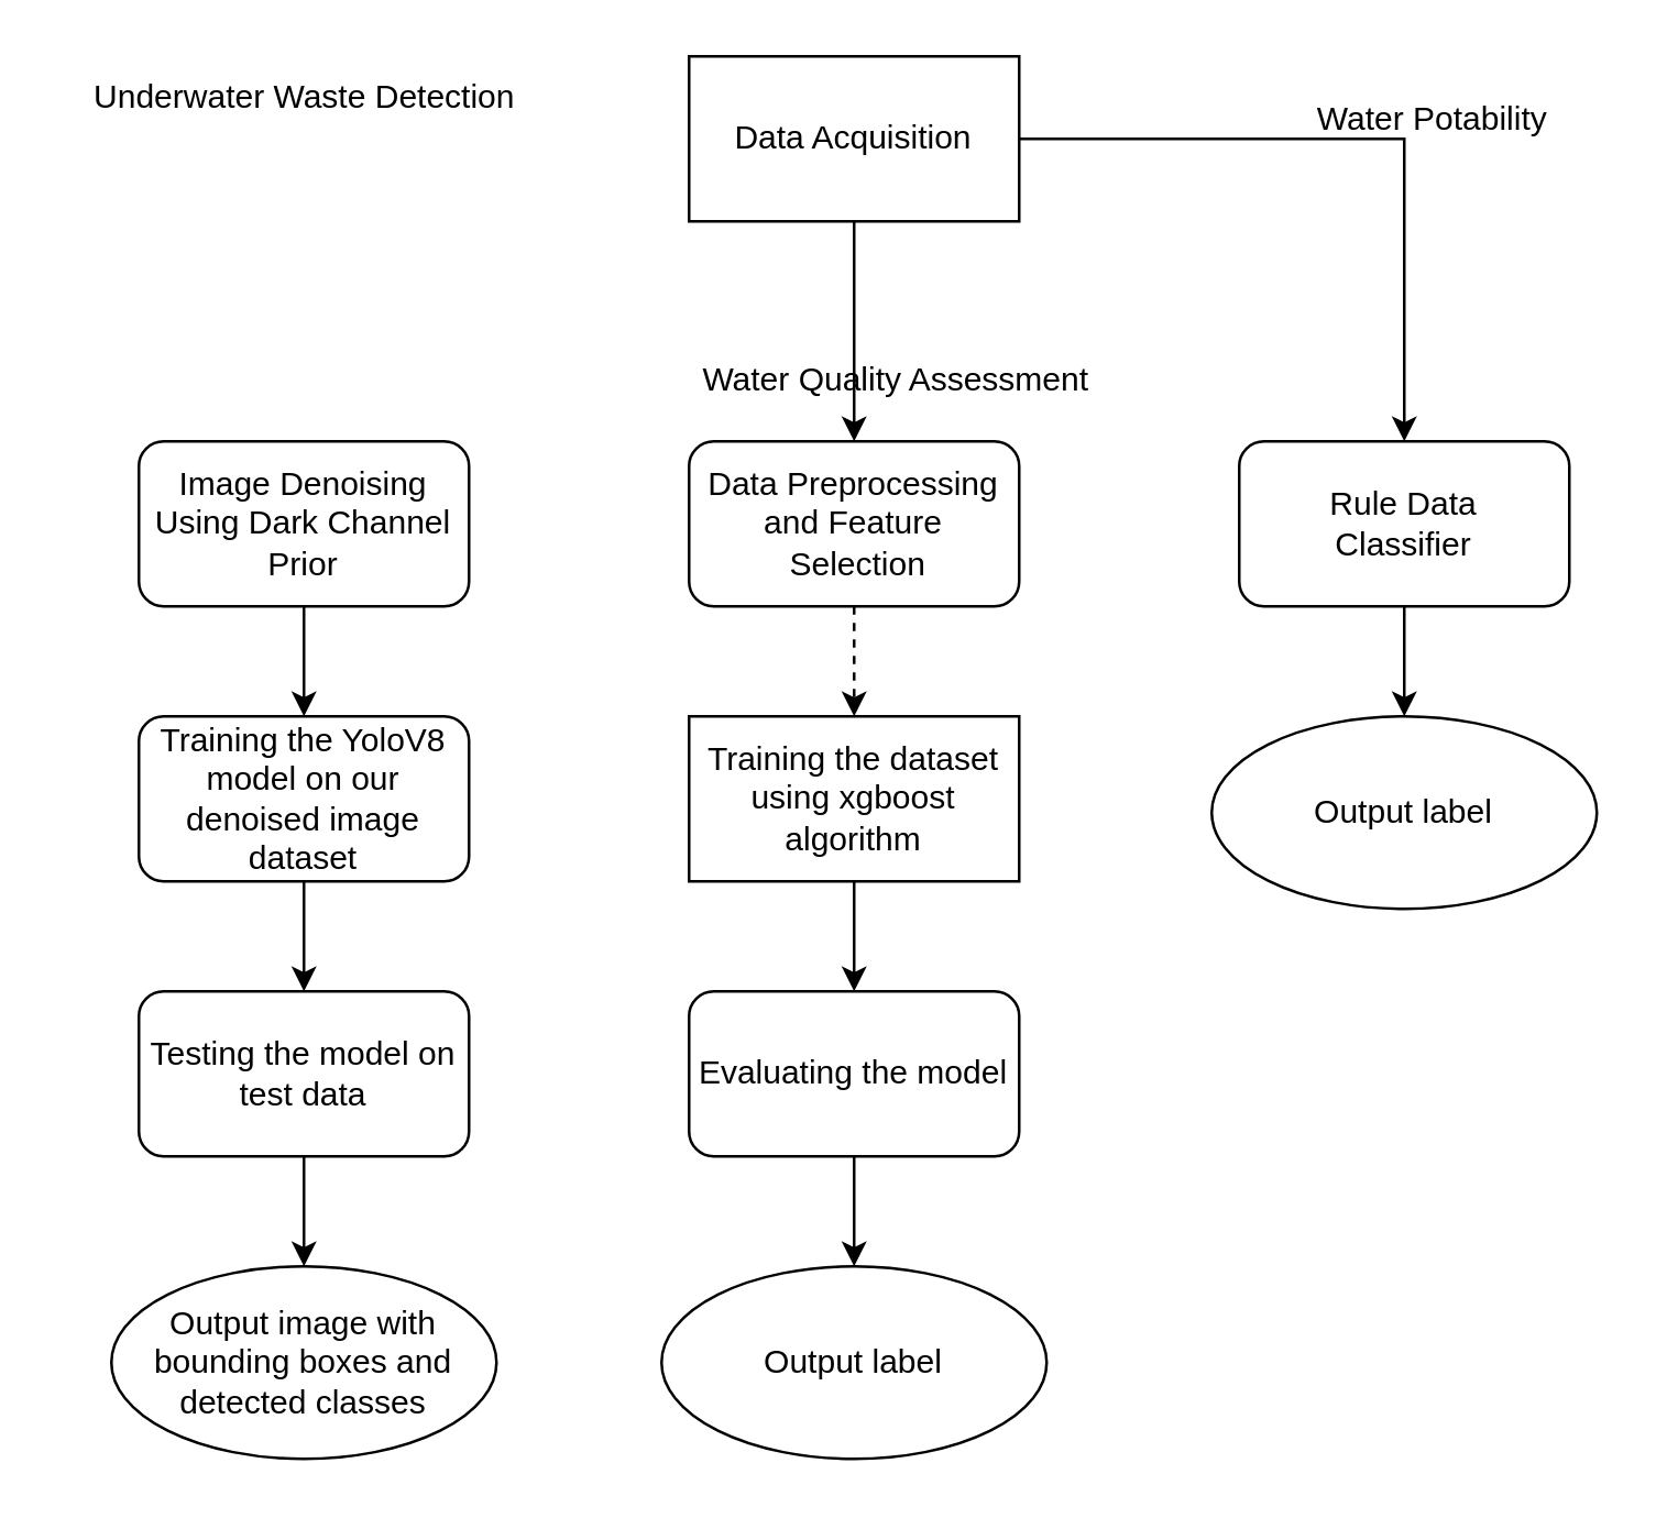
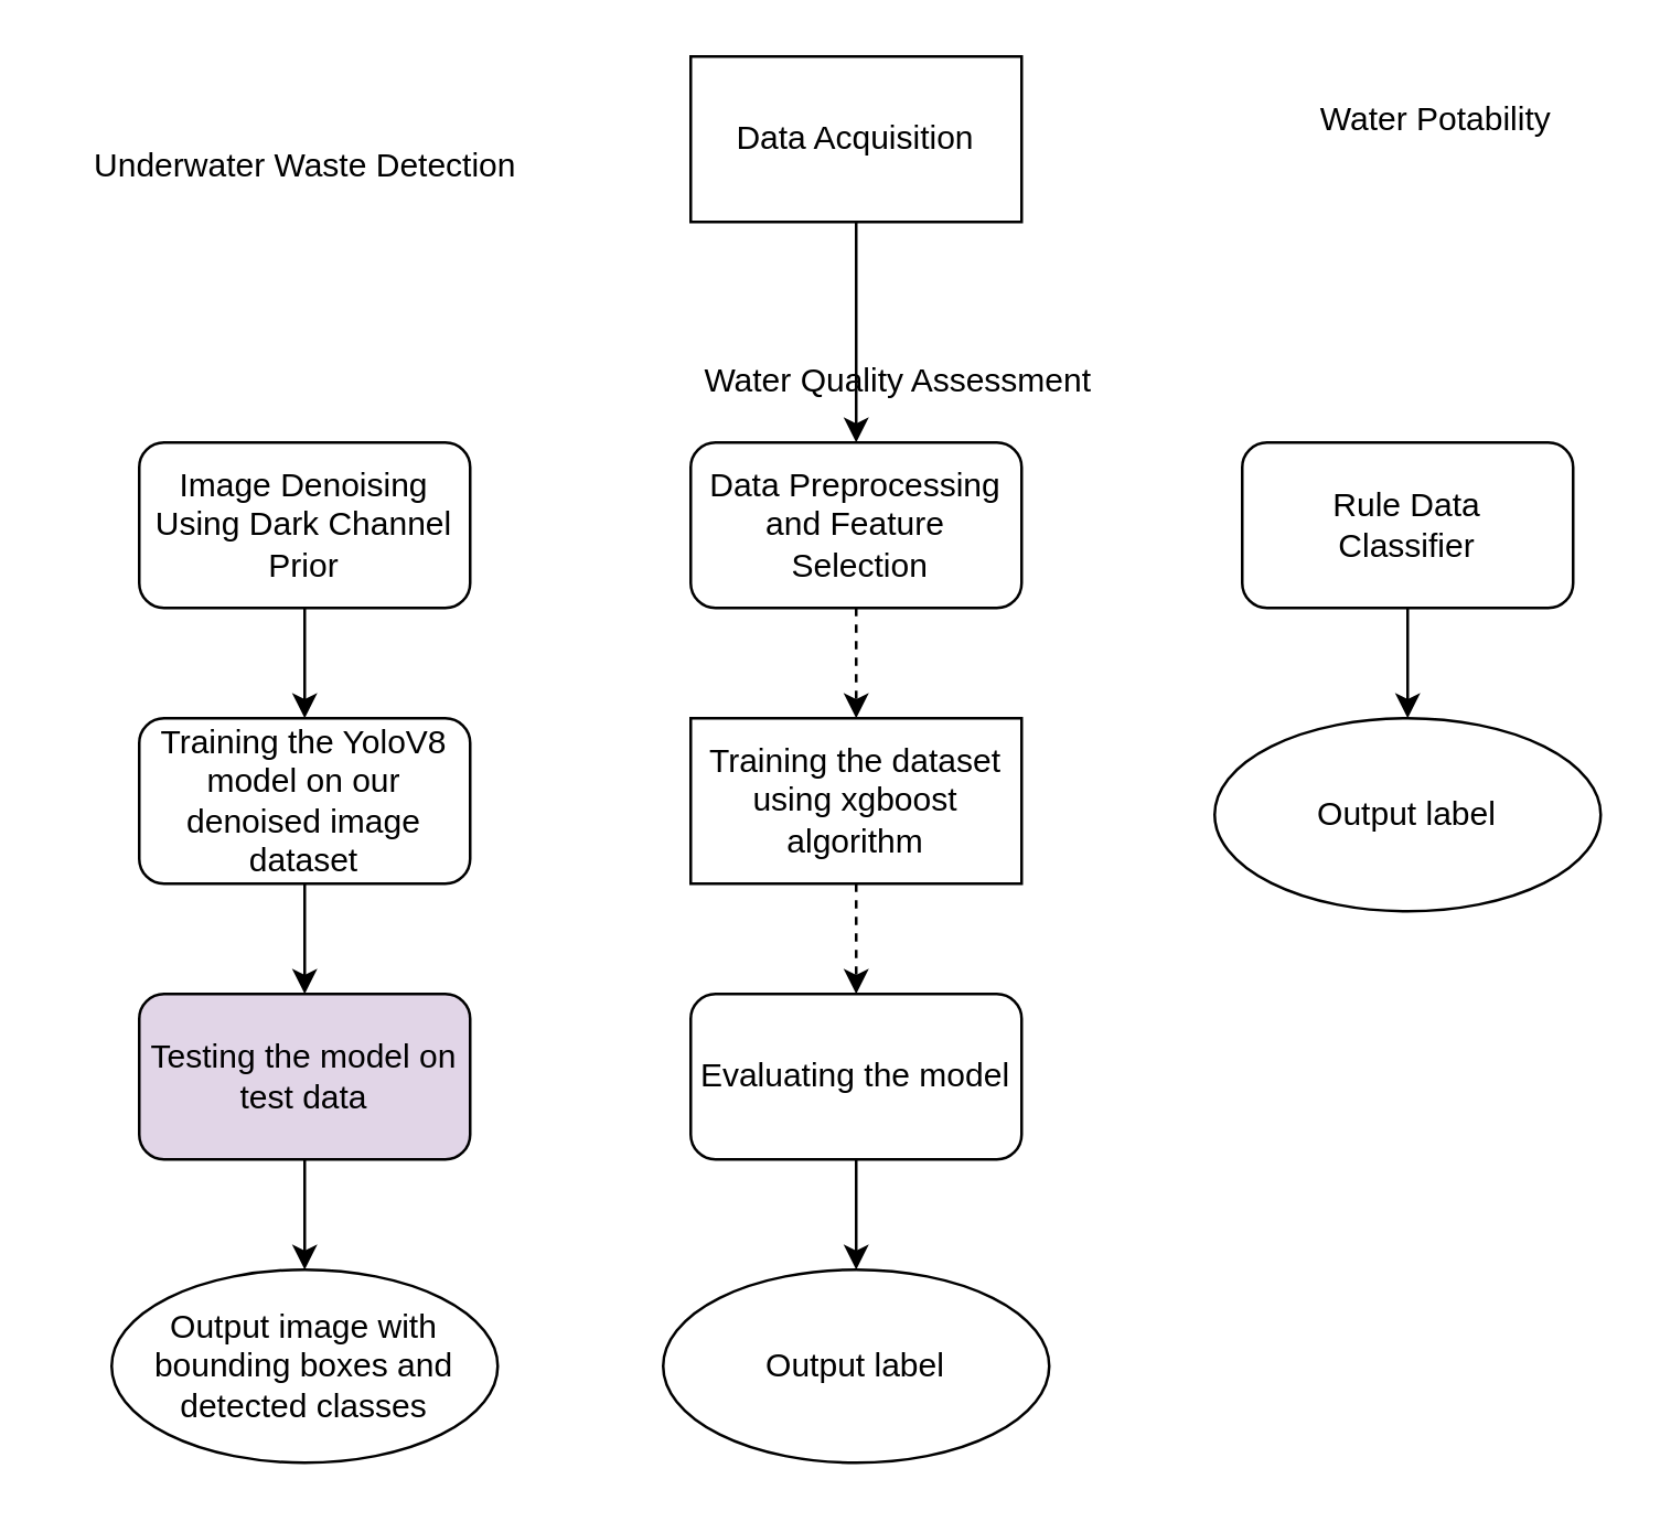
  <mxCell id="0" />
  <mxCell id="1" parent="0" />
  <mxCell id="2" style="edgeStyle=orthogonalEdgeStyle;rounded=0;orthogonalLoop=1;jettySize=auto;html=1;entryX=0.5;entryY=0;entryDx=0;entryDy=0;" edge="1" parent="1" source="4" target="8"><mxGeometry relative="1" as="geometry"><mxPoint x="310" y="120" as="targetPoint" /></mxGeometry></mxCell>
- <mxCell id="3" style="edgeStyle=orthogonalEdgeStyle;rounded=0;orthogonalLoop=1;jettySize=auto;html=1;entryX=0.5;entryY=0;entryDx=0;entryDy=0;" edge="1" parent="1" source="4" target="10"><mxGeometry relative="1" as="geometry" /></mxCell>
  <mxCell id="4" value="Data Acquisition" style="rounded=0;whiteSpace=wrap;html=1;" vertex="1" parent="1"><mxGeometry x="250" y="20" width="120" height="60" as="geometry" /></mxCell>
  <mxCell id="5" style="edgeStyle=orthogonalEdgeStyle;rounded=0;orthogonalLoop=1;jettySize=auto;html=1;entryX=0.5;entryY=0;entryDx=0;entryDy=0;" edge="1" parent="1" source="6" target="15"><mxGeometry relative="1" as="geometry"><mxPoint x="110" y="300" as="targetPoint" /></mxGeometry></mxCell>
  <mxCell id="6" value="Image Denoising Using Dark Channel Prior" style="rounded=1;whiteSpace=wrap;html=1;" vertex="1" parent="1"><mxGeometry x="50" y="160" width="120" height="60" as="geometry" /></mxCell>
  <mxCell id="7" style="edgeStyle=orthogonalEdgeStyle;rounded=0;orthogonalLoop=1;jettySize=auto;html=1;entryX=0.5;entryY=0;entryDx=0;entryDy=0;dashed=1;" edge="1" parent="1" source="8" target="17"><mxGeometry relative="1" as="geometry" /></mxCell>
  <mxCell id="8" value="Data Preprocessing and Feature&lt;br&gt;&amp;nbsp;Selection" style="rounded=1;whiteSpace=wrap;html=1;" vertex="1" parent="1"><mxGeometry x="250" y="160" width="120" height="60" as="geometry" /></mxCell>
  <mxCell id="9" style="edgeStyle=orthogonalEdgeStyle;rounded=0;orthogonalLoop=1;jettySize=auto;html=1;entryX=0.5;entryY=0;entryDx=0;entryDy=0;" edge="1" parent="1" source="10" target="24"><mxGeometry relative="1" as="geometry" /></mxCell>
  <mxCell id="10" value="Rule Data &lt;br&gt;Classifier" style="rounded=1;whiteSpace=wrap;html=1;" vertex="1" parent="1"><mxGeometry x="450" y="160" width="120" height="60" as="geometry" /></mxCell>
- <mxCell id="11" value="Underwater Waste Detection" style="text;html=1;align=center;verticalAlign=middle;resizable=0;points=[];autosize=1;strokeColor=none;fillColor=none;" vertex="1" parent="1"><mxGeometry x="20" y="20" width="180" height="30" as="geometry" /></mxCell>
+ <mxCell id="11" value="Underwater Waste Detection" style="text;html=1;align=center;verticalAlign=middle;resizable=0;points=[];autosize=1;strokeColor=none;fillColor=none;" vertex="1" parent="1"><mxGeometry x="20" y="45" width="180" height="30" as="geometry" /></mxCell>
  <mxCell id="12" value="Water Potability" style="text;html=1;align=center;verticalAlign=middle;resizable=0;points=[];autosize=1;strokeColor=none;fillColor=none;" vertex="1" parent="1"><mxGeometry x="465" y="28" width="110" height="30" as="geometry" /></mxCell>
  <mxCell id="13" value="Water Quality Assessment" style="text;html=1;align=center;verticalAlign=middle;resizable=0;points=[];autosize=1;strokeColor=none;fillColor=none;" vertex="1" parent="1"><mxGeometry x="245" y="123" width="160" height="30" as="geometry" /></mxCell>
  <mxCell id="14" style="edgeStyle=orthogonalEdgeStyle;rounded=0;orthogonalLoop=1;jettySize=auto;html=1;entryX=0.5;entryY=0;entryDx=0;entryDy=0;" edge="1" parent="1" source="15" target="19"><mxGeometry relative="1" as="geometry"><mxPoint x="110" y="370" as="targetPoint" /></mxGeometry></mxCell>
  <mxCell id="15" value="Training the YoloV8 model on our denoised image dataset" style="rounded=1;whiteSpace=wrap;html=1;" vertex="1" parent="1"><mxGeometry x="50" y="260" width="120" height="60" as="geometry" /></mxCell>
- <mxCell id="16" style="edgeStyle=orthogonalEdgeStyle;rounded=0;orthogonalLoop=1;jettySize=auto;html=1;entryX=0.5;entryY=0;entryDx=0;entryDy=0;" edge="1" parent="1" source="17" target="21"><mxGeometry relative="1" as="geometry"><mxPoint x="310" y="360" as="targetPoint" /></mxGeometry></mxCell>
+ <mxCell id="16" style="edgeStyle=orthogonalEdgeStyle;rounded=0;orthogonalLoop=1;jettySize=auto;html=1;entryX=0.5;entryY=0;entryDx=0;entryDy=0;dashed=1;" edge="1" parent="1" source="17" target="21"><mxGeometry relative="1" as="geometry"><mxPoint x="310" y="360" as="targetPoint" /></mxGeometry></mxCell>
  <mxCell id="17" value="Training the dataset using xgboost algorithm" style="whiteSpace=wrap;html=1;rounded=0;" vertex="1" parent="1"><mxGeometry x="250" y="260" width="120" height="60" as="geometry" /></mxCell>
  <mxCell id="18" style="edgeStyle=orthogonalEdgeStyle;rounded=0;orthogonalLoop=1;jettySize=auto;html=1;entryX=0.5;entryY=0;entryDx=0;entryDy=0;" edge="1" parent="1" source="19" target="22"><mxGeometry relative="1" as="geometry" /></mxCell>
- <mxCell id="19" value="Testing the model on test data" style="rounded=1;whiteSpace=wrap;html=1;" vertex="1" parent="1"><mxGeometry x="50" y="360" width="120" height="60" as="geometry" /></mxCell>
+ <mxCell id="19" value="Testing the model on test data" style="rounded=1;whiteSpace=wrap;html=1;fillColor=#e1d5e7;" vertex="1" parent="1"><mxGeometry x="50" y="360" width="120" height="60" as="geometry" /></mxCell>
  <mxCell id="20" style="edgeStyle=orthogonalEdgeStyle;rounded=0;orthogonalLoop=1;jettySize=auto;html=1;entryX=0.5;entryY=0;entryDx=0;entryDy=0;" edge="1" parent="1" source="21"><mxGeometry relative="1" as="geometry"><mxPoint x="310" y="460" as="targetPoint" /></mxGeometry></mxCell>
  <mxCell id="21" value="Evaluating the model" style="rounded=1;whiteSpace=wrap;html=1;" vertex="1" parent="1"><mxGeometry x="250" y="360" width="120" height="60" as="geometry" /></mxCell>
  <mxCell id="22" value="Output image with bounding boxes and detected classes" style="ellipse;whiteSpace=wrap;html=1;" vertex="1" parent="1"><mxGeometry x="40" y="460" width="140" height="70" as="geometry" /></mxCell>
  <mxCell id="23" value="Output label" style="ellipse;whiteSpace=wrap;html=1;" vertex="1" parent="1"><mxGeometry x="240" y="460" width="140" height="70" as="geometry" /></mxCell>
  <mxCell id="24" value="Output label" style="ellipse;whiteSpace=wrap;html=1;" vertex="1" parent="1"><mxGeometry x="440" y="260" width="140" height="70" as="geometry" /></mxCell>
